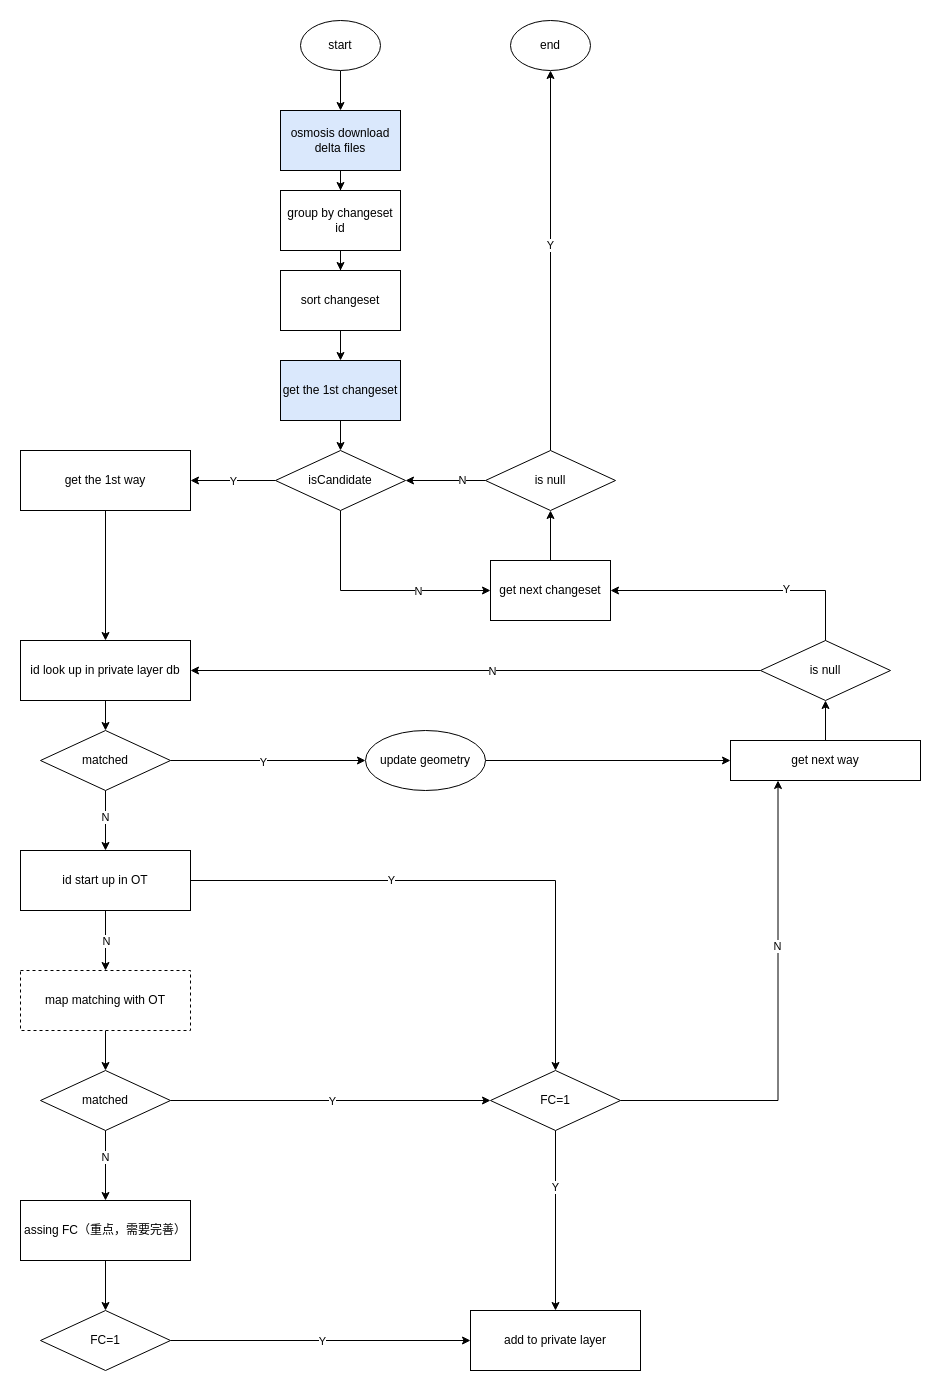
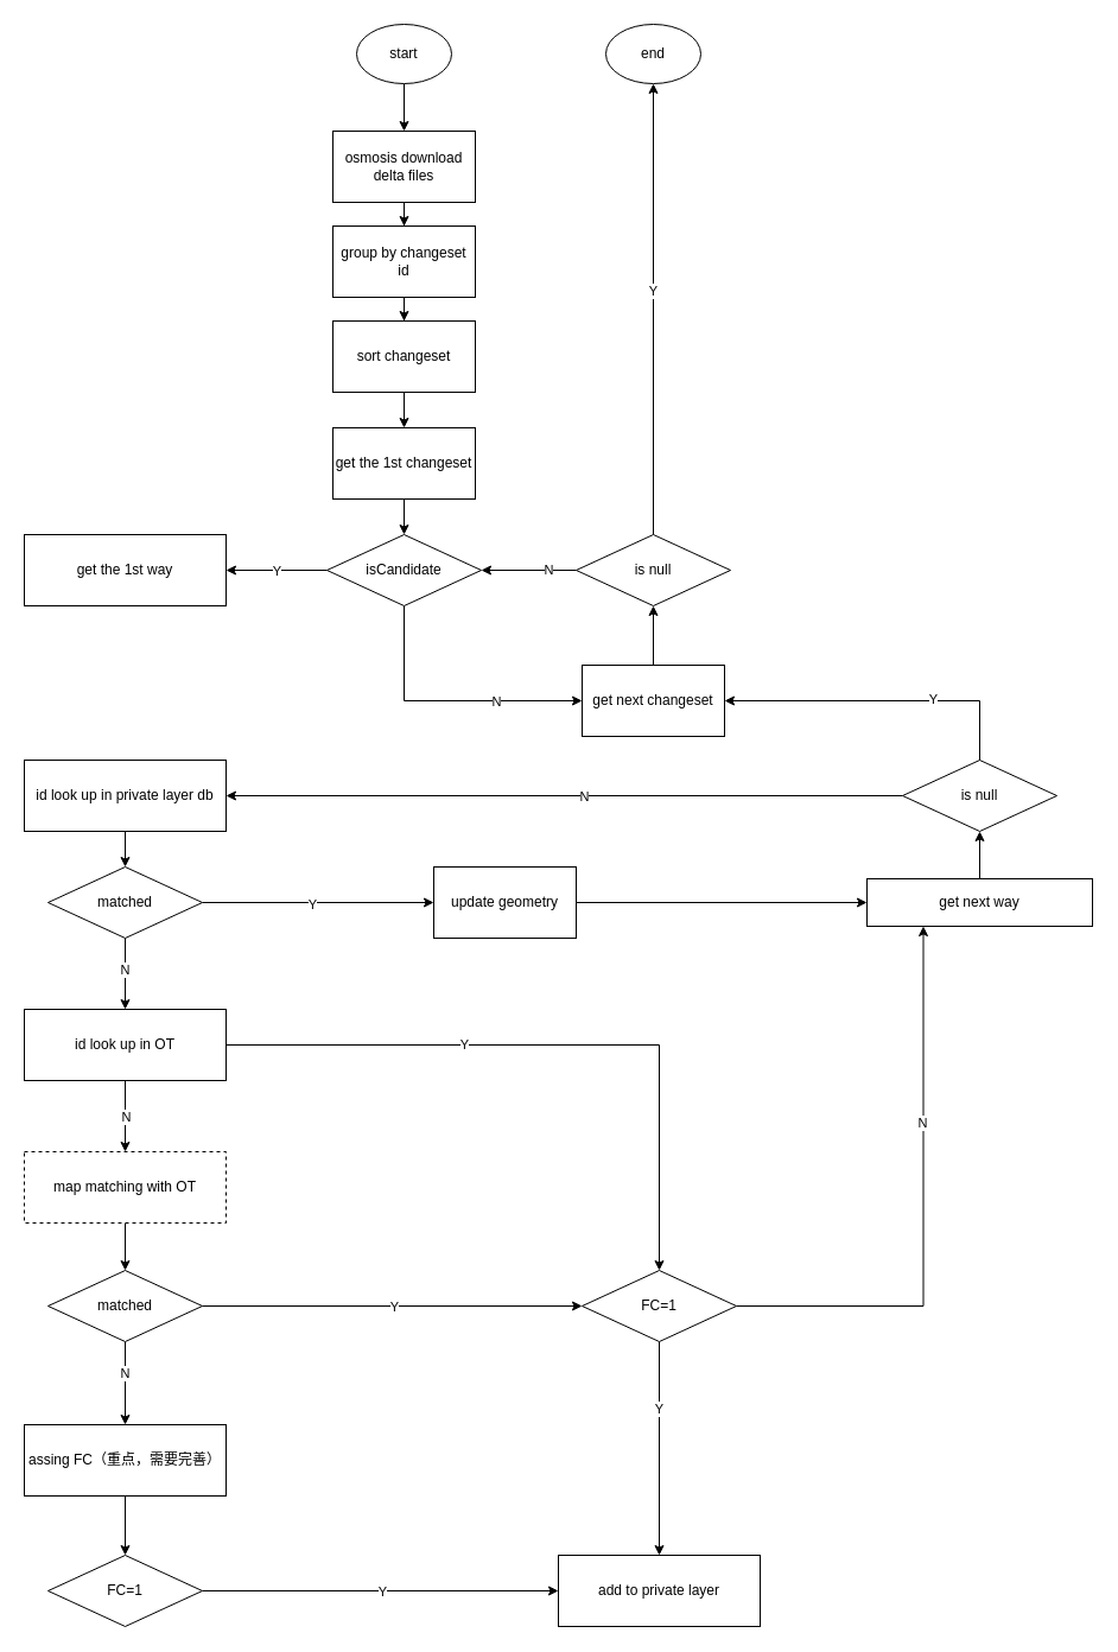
  <mxCell id="0" />
  <mxCell id="1" parent="0" />
  <mxCell id="2" style="edgeStyle=orthogonalEdgeStyle;rounded=0;orthogonalLoop=1;jettySize=auto;html=1;entryX=0.5;entryY=0;entryDx=0;entryDy=0;" parent="1" source="3" target="10" edge="1"><mxGeometry relative="1" as="geometry" /></mxCell>
- <mxCell id="3" value="get the 1st changeset" style="rounded=0;whiteSpace=wrap;html=1;fillColor=#dae8fc;" parent="1" vertex="1"><mxGeometry x="280" y="360" width="120" height="60" as="geometry" /></mxCell>
+ <mxCell id="3" value="get the 1st changeset" style="rounded=0;whiteSpace=wrap;html=1;" parent="1" vertex="1"><mxGeometry x="280" y="360" width="120" height="60" as="geometry" /></mxCell>
  <mxCell id="4" style="edgeStyle=orthogonalEdgeStyle;rounded=0;orthogonalLoop=1;jettySize=auto;html=1;entryX=0.5;entryY=0;entryDx=0;entryDy=0;" edge="1" parent="1" source="5" target="61"><mxGeometry relative="1" as="geometry" /></mxCell>
  <mxCell id="5" value="start" style="ellipse;whiteSpace=wrap;html=1;" parent="1" vertex="1"><mxGeometry x="300" y="20" width="80" height="50" as="geometry" /></mxCell>
  <mxCell id="6" value="" style="edgeStyle=orthogonalEdgeStyle;rounded=0;orthogonalLoop=1;jettySize=auto;html=1;" parent="1" source="10" target="12" edge="1"><mxGeometry relative="1" as="geometry" /></mxCell>
  <mxCell id="7" value="Y" style="edgeLabel;html=1;align=center;verticalAlign=middle;resizable=0;points=[];" parent="6" vertex="1" connectable="0"><mxGeometry x="0.012" y="-4" relative="1" as="geometry"><mxPoint y="4" as="offset" /></mxGeometry></mxCell>
  <mxCell id="8" style="edgeStyle=orthogonalEdgeStyle;rounded=0;orthogonalLoop=1;jettySize=auto;html=1;entryX=0;entryY=0.5;entryDx=0;entryDy=0;" parent="1" source="10" target="21" edge="1"><mxGeometry relative="1" as="geometry"><Array as="points"><mxPoint x="340" y="590" /></Array></mxGeometry></mxCell>
  <mxCell id="9" value="N" style="edgeLabel;html=1;align=center;verticalAlign=middle;resizable=0;points=[];" parent="8" vertex="1" connectable="0"><mxGeometry x="0.365" relative="1" as="geometry"><mxPoint as="offset" /></mxGeometry></mxCell>
  <mxCell id="10" value="isCandidate" style="rhombus;whiteSpace=wrap;html=1;" parent="1" vertex="1"><mxGeometry x="275" y="450" width="130" height="60" as="geometry" /></mxCell>
- <mxCell id="11" style="edgeStyle=orthogonalEdgeStyle;rounded=0;orthogonalLoop=1;jettySize=auto;html=1;" parent="1" source="12" target="29" edge="1"><mxGeometry relative="1" as="geometry" /></mxCell>
  <mxCell id="12" value="get the 1st way" style="whiteSpace=wrap;html=1;" parent="1" vertex="1"><mxGeometry x="20" y="450" width="170" height="60" as="geometry" /></mxCell>
  <mxCell id="13" value="" style="edgeStyle=orthogonalEdgeStyle;rounded=0;orthogonalLoop=1;jettySize=auto;html=1;" parent="1" source="17" target="19" edge="1"><mxGeometry relative="1" as="geometry" /></mxCell>
  <mxCell id="14" value="Y" style="edgeLabel;html=1;align=center;verticalAlign=middle;resizable=0;points=[];" parent="13" vertex="1" connectable="0"><mxGeometry x="-0.059" y="-1" relative="1" as="geometry"><mxPoint as="offset" /></mxGeometry></mxCell>
  <mxCell id="15" style="edgeStyle=orthogonalEdgeStyle;rounded=0;orthogonalLoop=1;jettySize=auto;html=1;entryX=0.5;entryY=0;entryDx=0;entryDy=0;" parent="1" source="17" target="34" edge="1"><mxGeometry relative="1" as="geometry" /></mxCell>
  <mxCell id="16" value="N" style="edgeLabel;html=1;align=center;verticalAlign=middle;resizable=0;points=[];" parent="15" vertex="1" connectable="0"><mxGeometry x="-0.4" relative="1" as="geometry"><mxPoint x="-1" y="8" as="offset" /></mxGeometry></mxCell>
  <mxCell id="17" value="matched" style="rhombus;whiteSpace=wrap;html=1;" parent="1" vertex="1"><mxGeometry x="40" y="730" width="130" height="60" as="geometry" /></mxCell>
  <mxCell id="18" style="edgeStyle=orthogonalEdgeStyle;rounded=0;orthogonalLoop=1;jettySize=auto;html=1;entryX=0;entryY=0.5;entryDx=0;entryDy=0;" edge="1" parent="1" source="19" target="36"><mxGeometry relative="1" as="geometry" /></mxCell>
- <mxCell id="19" value="update geometry" style="ellipse;whiteSpace=wrap;html=1;" parent="1" vertex="1"><mxGeometry x="365" y="730" width="120" height="60" as="geometry" /></mxCell>
+ <mxCell id="19" value="update geometry" style="whiteSpace=wrap;html=1;" parent="1" vertex="1"><mxGeometry x="365" y="730" width="120" height="60" as="geometry" /></mxCell>
  <mxCell id="20" style="edgeStyle=orthogonalEdgeStyle;rounded=0;orthogonalLoop=1;jettySize=auto;html=1;entryX=0.5;entryY=1;entryDx=0;entryDy=0;" parent="1" source="21" target="26" edge="1"><mxGeometry relative="1" as="geometry" /></mxCell>
  <mxCell id="21" value="get next changeset" style="rounded=0;whiteSpace=wrap;html=1;" parent="1" vertex="1"><mxGeometry x="490" y="560" width="120" height="60" as="geometry" /></mxCell>
  <mxCell id="22" style="edgeStyle=orthogonalEdgeStyle;rounded=0;orthogonalLoop=1;jettySize=auto;html=1;entryX=1;entryY=0.5;entryDx=0;entryDy=0;" parent="1" source="26" target="10" edge="1"><mxGeometry relative="1" as="geometry" /></mxCell>
  <mxCell id="23" value="N" style="edgeLabel;html=1;align=center;verticalAlign=middle;resizable=0;points=[];" parent="22" vertex="1" connectable="0"><mxGeometry x="-0.4" y="-1" relative="1" as="geometry"><mxPoint as="offset" /></mxGeometry></mxCell>
  <mxCell id="24" value="" style="edgeStyle=orthogonalEdgeStyle;rounded=0;orthogonalLoop=1;jettySize=auto;html=1;entryX=0.5;entryY=1;entryDx=0;entryDy=0;" parent="1" source="26" target="27" edge="1"><mxGeometry relative="1" as="geometry"><mxPoint x="550" y="370" as="targetPoint" /></mxGeometry></mxCell>
  <mxCell id="25" value="Y" style="edgeLabel;html=1;align=center;verticalAlign=middle;resizable=0;points=[];" parent="24" vertex="1" connectable="0"><mxGeometry x="0.1" y="-1" relative="1" as="geometry"><mxPoint x="-2" y="4" as="offset" /></mxGeometry></mxCell>
  <mxCell id="26" value="is null" style="rhombus;whiteSpace=wrap;html=1;" parent="1" vertex="1"><mxGeometry x="485" y="450" width="130" height="60" as="geometry" /></mxCell>
  <mxCell id="27" value="end" style="ellipse;whiteSpace=wrap;html=1;" parent="1" vertex="1"><mxGeometry x="510" y="20" width="80" height="50" as="geometry" /></mxCell>
  <mxCell id="28" style="edgeStyle=orthogonalEdgeStyle;rounded=0;orthogonalLoop=1;jettySize=auto;html=1;entryX=0.5;entryY=0;entryDx=0;entryDy=0;" parent="1" source="29" target="17" edge="1"><mxGeometry relative="1" as="geometry" /></mxCell>
  <mxCell id="29" value="id look up in private layer db" style="whiteSpace=wrap;html=1;" parent="1" vertex="1"><mxGeometry x="20" y="640" width="170" height="60" as="geometry" /></mxCell>
  <mxCell id="30" style="edgeStyle=orthogonalEdgeStyle;rounded=0;orthogonalLoop=1;jettySize=auto;html=1;entryX=0.5;entryY=0;entryDx=0;entryDy=0;" parent="1" source="34" target="38" edge="1"><mxGeometry relative="1" as="geometry" /></mxCell>
  <mxCell id="31" value="N" style="edgeLabel;html=1;align=center;verticalAlign=middle;resizable=0;points=[];" parent="30" vertex="1" connectable="0"><mxGeometry x="-0.64" relative="1" as="geometry"><mxPoint y="19" as="offset" /></mxGeometry></mxCell>
  <mxCell id="32" style="edgeStyle=orthogonalEdgeStyle;rounded=0;orthogonalLoop=1;jettySize=auto;html=1;entryX=0.5;entryY=0;entryDx=0;entryDy=0;" edge="1" parent="1" source="34" target="48"><mxGeometry relative="1" as="geometry" /></mxCell>
  <mxCell id="33" value="Y" style="edgeLabel;html=1;align=center;verticalAlign=middle;resizable=0;points=[];" vertex="1" connectable="0" parent="32"><mxGeometry x="-0.279" y="1" relative="1" as="geometry"><mxPoint as="offset" /></mxGeometry></mxCell>
- <mxCell id="34" value="id start up in OT" style="whiteSpace=wrap;html=1;" parent="1" vertex="1"><mxGeometry x="20" y="850" width="170" height="60" as="geometry" /></mxCell>
+ <mxCell id="34" value="id look up in OT" style="whiteSpace=wrap;html=1;" parent="1" vertex="1"><mxGeometry x="20" y="850" width="170" height="60" as="geometry" /></mxCell>
  <mxCell id="35" style="edgeStyle=orthogonalEdgeStyle;rounded=0;orthogonalLoop=1;jettySize=auto;html=1;entryX=0.5;entryY=1;entryDx=0;entryDy=0;" edge="1" parent="1" source="36" target="59"><mxGeometry relative="1" as="geometry"><mxPoint x="815" y="690" as="targetPoint" /></mxGeometry></mxCell>
  <mxCell id="36" value="get next way" style="whiteSpace=wrap;html=1;" parent="1" vertex="1"><mxGeometry x="730" y="740" width="190" height="40" as="geometry" /></mxCell>
  <mxCell id="37" style="edgeStyle=orthogonalEdgeStyle;rounded=0;orthogonalLoop=1;jettySize=auto;html=1;" parent="1" source="38" target="43" edge="1"><mxGeometry relative="1" as="geometry" /></mxCell>
  <mxCell id="38" value="map matching with OT" style="whiteSpace=wrap;html=1;dashed=1;" parent="1" vertex="1"><mxGeometry x="20" y="970" width="170" height="60" as="geometry" /></mxCell>
  <mxCell id="39" style="edgeStyle=orthogonalEdgeStyle;rounded=0;orthogonalLoop=1;jettySize=auto;html=1;entryX=0;entryY=0.5;entryDx=0;entryDy=0;" parent="1" source="43" target="48" edge="1"><mxGeometry relative="1" as="geometry" /></mxCell>
  <mxCell id="40" value="Y" style="edgeLabel;html=1;align=center;verticalAlign=middle;resizable=0;points=[];" parent="39" vertex="1" connectable="0"><mxGeometry x="0.009" relative="1" as="geometry"><mxPoint as="offset" /></mxGeometry></mxCell>
  <mxCell id="41" style="edgeStyle=orthogonalEdgeStyle;rounded=0;orthogonalLoop=1;jettySize=auto;html=1;entryX=0.5;entryY=0;entryDx=0;entryDy=0;" parent="1" source="43" target="50" edge="1"><mxGeometry relative="1" as="geometry"><mxPoint x="105" y="1190" as="targetPoint" /></mxGeometry></mxCell>
  <mxCell id="42" value="N" style="edgeLabel;html=1;align=center;verticalAlign=middle;resizable=0;points=[];" parent="41" vertex="1" connectable="0"><mxGeometry x="-0.257" y="2" relative="1" as="geometry"><mxPoint x="-3" as="offset" /></mxGeometry></mxCell>
  <mxCell id="43" value="matched" style="rhombus;whiteSpace=wrap;html=1;" parent="1" vertex="1"><mxGeometry x="40" y="1070" width="130" height="60" as="geometry" /></mxCell>
  <mxCell id="44" style="edgeStyle=orthogonalEdgeStyle;rounded=0;orthogonalLoop=1;jettySize=auto;html=1;exitX=0.5;exitY=1;exitDx=0;exitDy=0;" parent="1" source="48" target="54" edge="1"><mxGeometry relative="1" as="geometry"><mxPoint x="450" y="1100" as="targetPoint" /></mxGeometry></mxCell>
  <mxCell id="45" value="Y" style="edgeLabel;html=1;align=center;verticalAlign=middle;resizable=0;points=[];" parent="44" vertex="1" connectable="0"><mxGeometry x="-0.394" y="1" relative="1" as="geometry"><mxPoint x="-2" y="1" as="offset" /></mxGeometry></mxCell>
  <mxCell id="46" style="edgeStyle=orthogonalEdgeStyle;rounded=0;orthogonalLoop=1;jettySize=auto;html=1;entryX=0.25;entryY=1;entryDx=0;entryDy=0;" edge="1" parent="1" source="48" target="36"><mxGeometry relative="1" as="geometry" /></mxCell>
  <mxCell id="47" value="N" style="edgeLabel;html=1;align=center;verticalAlign=middle;resizable=0;points=[];" vertex="1" connectable="0" parent="46"><mxGeometry x="0.326" y="3" relative="1" as="geometry"><mxPoint x="2" y="5" as="offset" /></mxGeometry></mxCell>
  <mxCell id="48" value="FC=1" style="rhombus;whiteSpace=wrap;html=1;" parent="1" vertex="1"><mxGeometry x="490" y="1070" width="130" height="60" as="geometry" /></mxCell>
  <mxCell id="49" style="edgeStyle=orthogonalEdgeStyle;rounded=0;orthogonalLoop=1;jettySize=auto;html=1;entryX=0.5;entryY=0;entryDx=0;entryDy=0;" parent="1" source="50" target="53" edge="1"><mxGeometry relative="1" as="geometry"><mxPoint x="105" y="1300" as="targetPoint" /></mxGeometry></mxCell>
  <mxCell id="50" value="assing FC（重点，需要完善）" style="whiteSpace=wrap;html=1;" parent="1" vertex="1"><mxGeometry x="20" y="1200" width="170" height="60" as="geometry" /></mxCell>
  <mxCell id="51" style="edgeStyle=orthogonalEdgeStyle;rounded=0;orthogonalLoop=1;jettySize=auto;html=1;" parent="1" source="53" target="54" edge="1"><mxGeometry relative="1" as="geometry" /></mxCell>
  <mxCell id="52" value="Y" style="edgeLabel;html=1;align=center;verticalAlign=middle;resizable=0;points=[];" parent="51" vertex="1" connectable="0"><mxGeometry x="0.007" relative="1" as="geometry"><mxPoint as="offset" /></mxGeometry></mxCell>
  <mxCell id="53" value="FC=1" style="rhombus;whiteSpace=wrap;html=1;" parent="1" vertex="1"><mxGeometry x="40" y="1310" width="130" height="60" as="geometry" /></mxCell>
  <mxCell id="54" value="add to private layer" style="whiteSpace=wrap;html=1;" parent="1" vertex="1"><mxGeometry x="470" y="1310" width="170" height="60" as="geometry" /></mxCell>
  <mxCell id="55" style="edgeStyle=orthogonalEdgeStyle;rounded=0;orthogonalLoop=1;jettySize=auto;html=1;entryX=1;entryY=0.5;entryDx=0;entryDy=0;exitX=0.5;exitY=0;exitDx=0;exitDy=0;" parent="1" source="59" target="21" edge="1"><mxGeometry relative="1" as="geometry"><Array as="points"><mxPoint x="825" y="650" /><mxPoint x="825" y="590" /></Array><mxPoint x="825" y="634.615" as="sourcePoint" /></mxGeometry></mxCell>
  <mxCell id="56" value="Y" style="edgeLabel;html=1;align=center;verticalAlign=middle;resizable=0;points=[];" parent="55" vertex="1" connectable="0"><mxGeometry x="-0.231" y="-2" relative="1" as="geometry"><mxPoint as="offset" /></mxGeometry></mxCell>
  <mxCell id="57" style="edgeStyle=orthogonalEdgeStyle;rounded=0;orthogonalLoop=1;jettySize=auto;html=1;entryX=1;entryY=0.5;entryDx=0;entryDy=0;exitX=0;exitY=0.5;exitDx=0;exitDy=0;" parent="1" source="59" target="29" edge="1"><mxGeometry relative="1" as="geometry"><Array as="points" /><mxPoint x="771.667" y="670" as="sourcePoint" /></mxGeometry></mxCell>
  <mxCell id="58" value="N" style="edgeLabel;html=1;align=center;verticalAlign=middle;resizable=0;points=[];" parent="57" vertex="1" connectable="0"><mxGeometry x="0.013" relative="1" as="geometry"><mxPoint x="20" as="offset" /></mxGeometry></mxCell>
  <mxCell id="59" value="is null" style="rhombus;whiteSpace=wrap;html=1;" vertex="1" parent="1"><mxGeometry x="760" y="640" width="130" height="60" as="geometry" /></mxCell>
  <mxCell id="60" style="edgeStyle=orthogonalEdgeStyle;rounded=0;orthogonalLoop=1;jettySize=auto;html=1;entryX=0.5;entryY=0;entryDx=0;entryDy=0;" edge="1" parent="1" source="61" target="63"><mxGeometry relative="1" as="geometry" /></mxCell>
- <mxCell id="61" value="osmosis download delta files" style="rounded=0;whiteSpace=wrap;html=1;fillColor=#dae8fc;" vertex="1" parent="1"><mxGeometry x="280" y="110" width="120" height="60" as="geometry" /></mxCell>
+ <mxCell id="61" value="osmosis download delta files" style="rounded=0;whiteSpace=wrap;html=1;" vertex="1" parent="1"><mxGeometry x="280" y="110" width="120" height="60" as="geometry" /></mxCell>
  <mxCell id="62" style="edgeStyle=orthogonalEdgeStyle;rounded=0;orthogonalLoop=1;jettySize=auto;html=1;entryX=0.5;entryY=0;entryDx=0;entryDy=0;" edge="1" parent="1" source="63" target="65"><mxGeometry relative="1" as="geometry" /></mxCell>
  <mxCell id="63" value="group by changeset id" style="rounded=0;whiteSpace=wrap;html=1;" vertex="1" parent="1"><mxGeometry x="280" y="190" width="120" height="60" as="geometry" /></mxCell>
  <mxCell id="64" style="edgeStyle=orthogonalEdgeStyle;rounded=0;orthogonalLoop=1;jettySize=auto;html=1;" edge="1" parent="1" source="65" target="3"><mxGeometry relative="1" as="geometry" /></mxCell>
  <mxCell id="65" value="sort changeset" style="rounded=0;whiteSpace=wrap;html=1;" vertex="1" parent="1"><mxGeometry x="280" y="270" width="120" height="60" as="geometry" /></mxCell>
